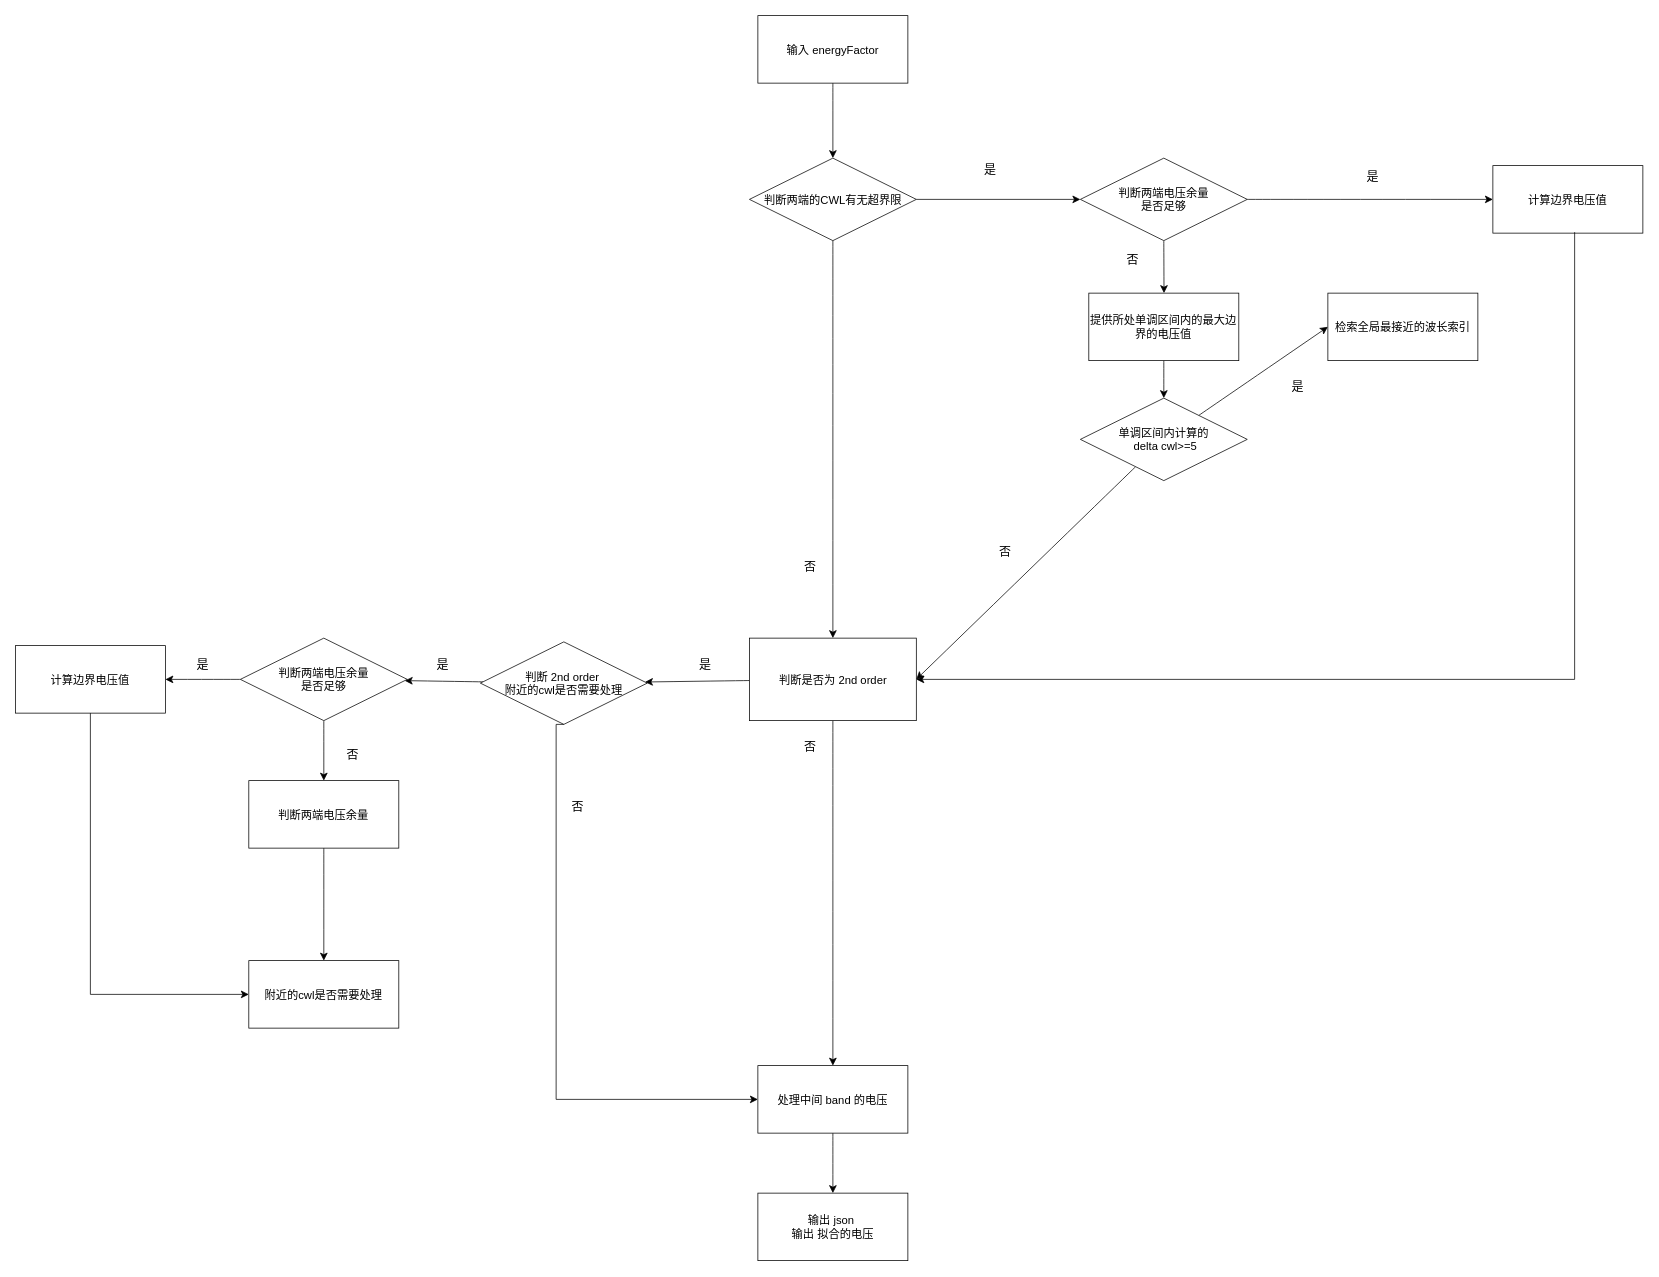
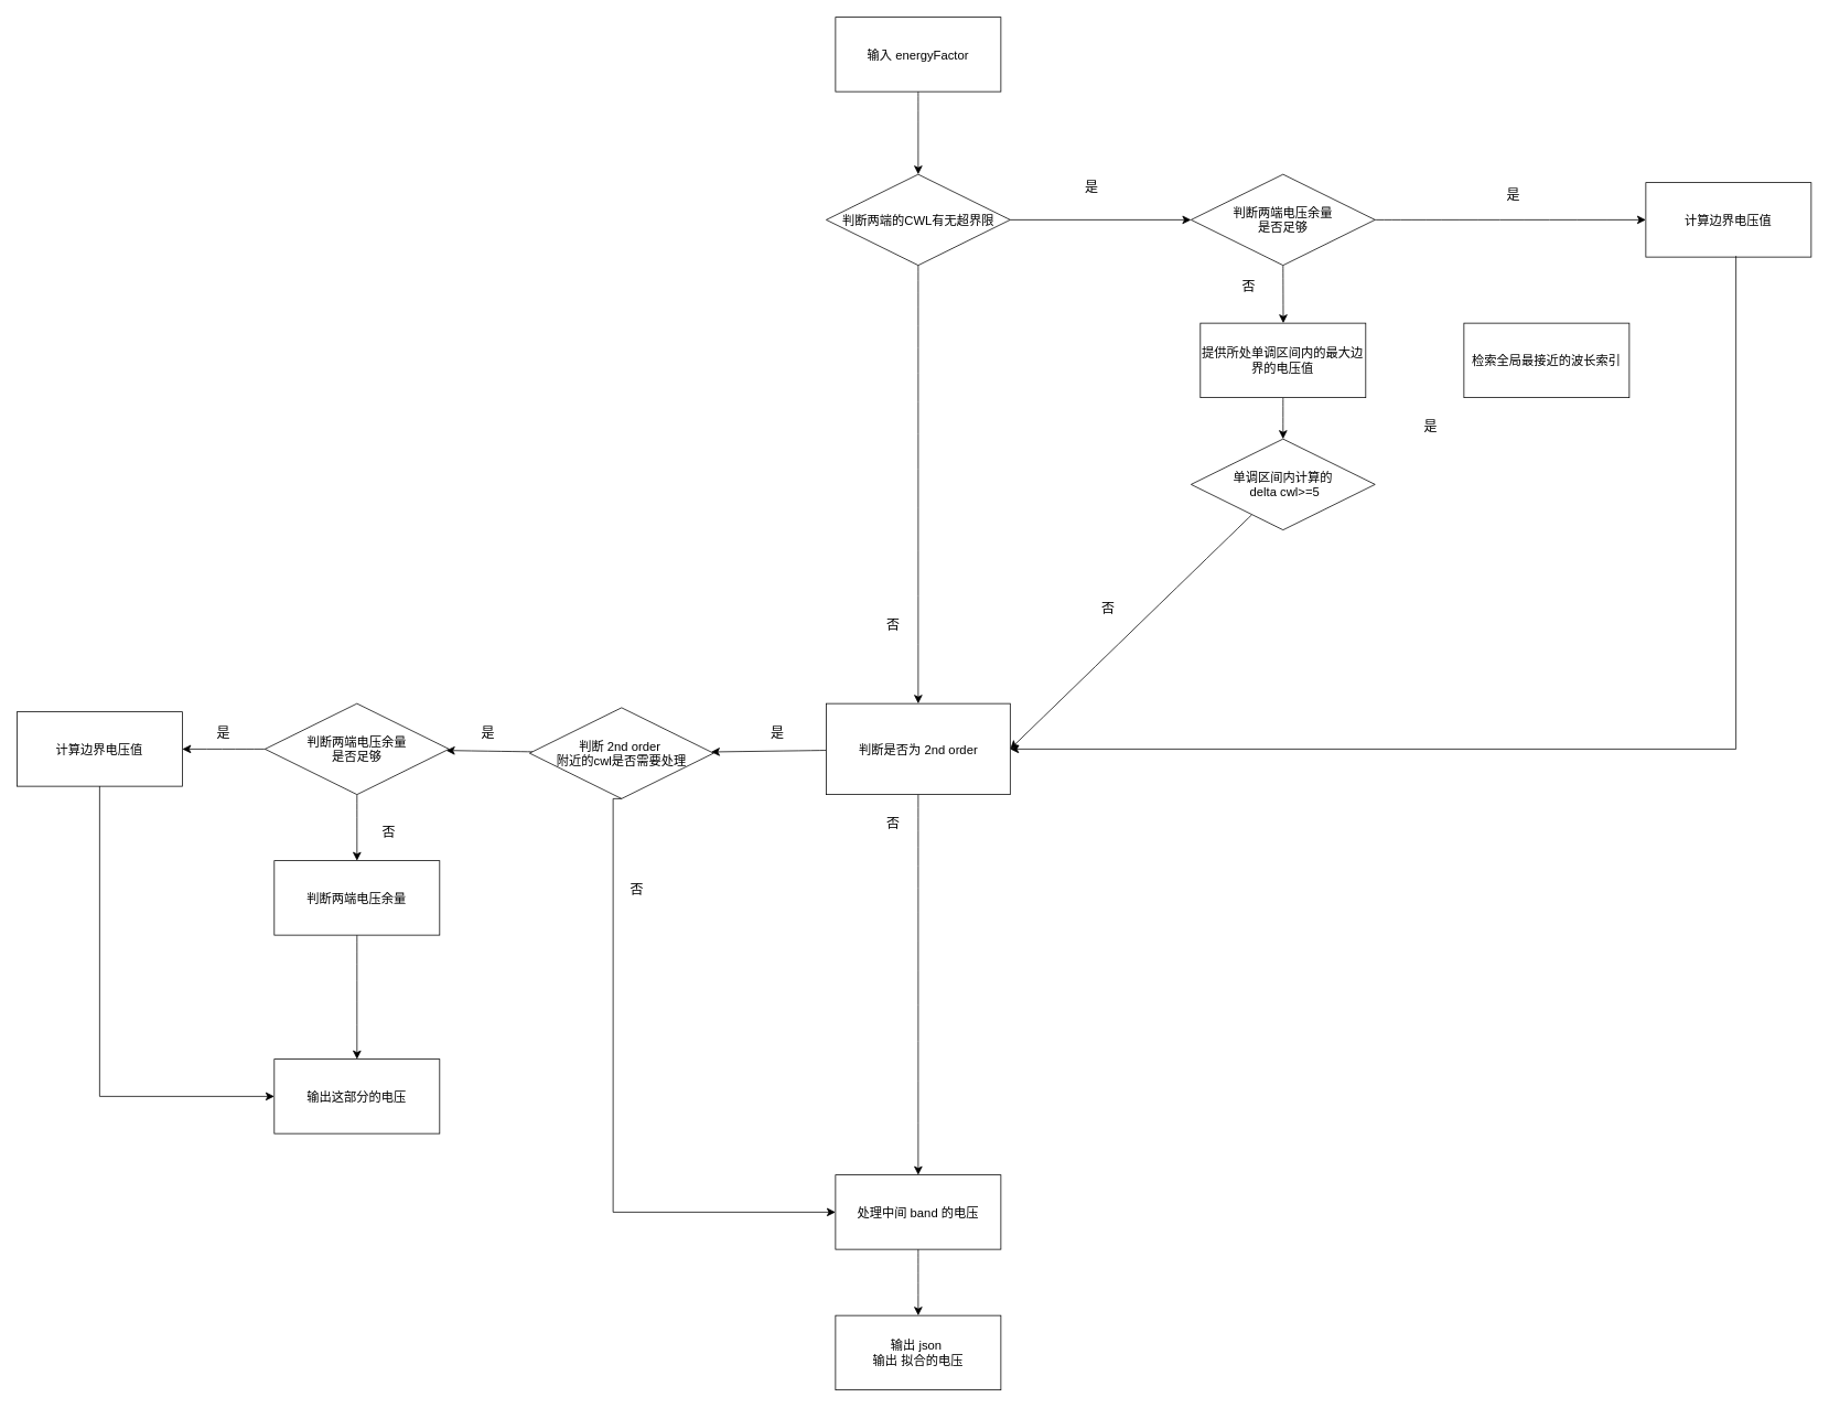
  <mxCell id="0" />
  <mxCell id="1" parent="0" />
  <mxCell id="2" value="" style="edgeStyle=none;curved=1;rounded=0;orthogonalLoop=1;jettySize=auto;html=1;fontSize=12;startSize=8;endSize=8;" parent="1" source="3" target="5" edge="1"><mxGeometry relative="1" as="geometry" /></mxCell>
  <mxCell id="3" value="输入 energyFactor" style="rounded=0;whiteSpace=wrap;html=1;fontSize=15;" parent="1" vertex="1"><mxGeometry x="1010" y="20" width="200" height="90" as="geometry" /></mxCell>
  <mxCell id="4" value="" style="edgeStyle=none;curved=1;rounded=0;orthogonalLoop=1;jettySize=auto;html=1;fontSize=12;startSize=8;endSize=8;" parent="1" source="5" target="8" edge="1"><mxGeometry relative="1" as="geometry" /></mxCell>
  <mxCell id="5" value="判断两端的CWL有无超界限" style="rhombus;whiteSpace=wrap;html=1;fontSize=15;" parent="1" vertex="1"><mxGeometry x="998.75" y="210" width="222.5" height="110" as="geometry" /></mxCell>
  <mxCell id="6" value="" style="edgeStyle=none;curved=1;rounded=0;orthogonalLoop=1;jettySize=auto;html=1;fontSize=12;startSize=8;endSize=8;" parent="1" source="8" target="14" edge="1"><mxGeometry relative="1" as="geometry" /></mxCell>
  <mxCell id="7" value="" style="edgeStyle=none;curved=1;rounded=0;orthogonalLoop=1;jettySize=auto;html=1;fontSize=12;startSize=8;endSize=8;" parent="1" source="8" target="12" edge="1"><mxGeometry relative="1" as="geometry" /></mxCell>
  <mxCell id="8" value="判断是否为 2nd order" style="whiteSpace=wrap;html=1;fontSize=15;rounded=0;" parent="1" vertex="1"><mxGeometry x="998.75" y="850" width="222.5" height="110" as="geometry" /></mxCell>
  <mxCell id="9" value="是" style="text;html=1;align=center;verticalAlign=middle;whiteSpace=wrap;rounded=0;fontSize=16;" parent="1" vertex="1"><mxGeometry x="1290" y="210" width="60" height="30" as="geometry" /></mxCell>
  <mxCell id="10" value="否" style="text;html=1;align=center;verticalAlign=middle;whiteSpace=wrap;rounded=0;fontSize=16;" parent="1" vertex="1"><mxGeometry x="1050" y="740" width="60" height="30" as="geometry" /></mxCell>
  <mxCell id="11" value="" style="edgeStyle=none;curved=1;rounded=0;orthogonalLoop=1;jettySize=auto;html=1;fontSize=12;startSize=8;endSize=8;" parent="1" source="12" target="25" edge="1"><mxGeometry relative="1" as="geometry" /></mxCell>
  <mxCell id="12" value="处理中间 band 的电压" style="rounded=0;whiteSpace=wrap;html=1;fontSize=15;" parent="1" vertex="1"><mxGeometry x="1010" y="1420" width="200" height="90" as="geometry" /></mxCell>
  <mxCell id="13" value="" style="edgeStyle=none;curved=1;rounded=0;orthogonalLoop=1;jettySize=auto;html=1;fontSize=12;startSize=8;endSize=8;" parent="1" source="14" target="29" edge="1"><mxGeometry relative="1" as="geometry" /></mxCell>
  <mxCell id="14" value="判断 2nd order&amp;nbsp;&lt;br&gt;附近的cwl是否需要处理" style="rhombus;whiteSpace=wrap;html=1;fontSize=15;" parent="1" vertex="1"><mxGeometry x="640" y="855" width="222.5" height="110" as="geometry" /></mxCell>
  <mxCell id="15" value="是" style="text;html=1;align=center;verticalAlign=middle;whiteSpace=wrap;rounded=0;fontSize=16;" parent="1" vertex="1"><mxGeometry x="910" y="870" width="60" height="30" as="geometry" /></mxCell>
  <mxCell id="16" style="edgeStyle=none;curved=1;rounded=0;orthogonalLoop=1;jettySize=auto;html=1;exitX=0.5;exitY=1;exitDx=0;exitDy=0;fontSize=12;startSize=8;endSize=8;" parent="1" source="18" edge="1"><mxGeometry relative="1" as="geometry"><mxPoint x="1551.519" y="390" as="targetPoint" /></mxGeometry></mxCell>
  <mxCell id="17" value="" style="edgeStyle=none;curved=1;rounded=0;orthogonalLoop=1;jettySize=auto;html=1;fontSize=12;startSize=8;endSize=8;" parent="1" source="18" target="23" edge="1"><mxGeometry relative="1" as="geometry" /></mxCell>
  <mxCell id="18" value="判断两端电压余量&lt;br&gt;是否足够" style="rhombus;whiteSpace=wrap;html=1;fontSize=15;" parent="1" vertex="1"><mxGeometry x="1440" y="210" width="222.5" height="110" as="geometry" /></mxCell>
  <mxCell id="19" value="" style="endArrow=classic;html=1;rounded=0;fontSize=12;startSize=8;endSize=8;exitX=1;exitY=0.5;exitDx=0;exitDy=0;" parent="1" source="5" target="18" edge="1"><mxGeometry width="50" height="50" relative="1" as="geometry"><mxPoint x="1510" y="760" as="sourcePoint" /><mxPoint x="1560" y="710" as="targetPoint" /></mxGeometry></mxCell>
  <mxCell id="20" value="" style="edgeStyle=none;curved=1;rounded=0;orthogonalLoop=1;jettySize=auto;html=1;fontSize=12;startSize=8;endSize=8;" edge="1" parent="1" source="21" target="43"><mxGeometry relative="1" as="geometry" /></mxCell>
  <mxCell id="21" value="提供所处单调区间内的最大边界的电压值" style="rounded=0;whiteSpace=wrap;html=1;fontSize=15;" parent="1" vertex="1"><mxGeometry x="1451.25" y="390" width="200" height="90" as="geometry" /></mxCell>
  <mxCell id="22" value="否" style="text;html=1;align=center;verticalAlign=middle;whiteSpace=wrap;rounded=0;fontSize=16;" parent="1" vertex="1"><mxGeometry x="1480" y="330" width="60" height="30" as="geometry" /></mxCell>
  <mxCell id="23" value="计算边界电压值" style="rounded=0;whiteSpace=wrap;html=1;fontSize=15;" parent="1" vertex="1"><mxGeometry x="1990" y="220" width="200" height="90" as="geometry" /></mxCell>
  <mxCell id="24" value="" style="edgeStyle=elbowEdgeStyle;elbow=vertical;endArrow=classic;html=1;curved=0;rounded=0;endSize=8;startSize=8;fontSize=12;exitX=0.545;exitY=0.986;exitDx=0;exitDy=0;exitPerimeter=0;entryX=1;entryY=0.5;entryDx=0;entryDy=0;" parent="1" source="23" target="8" edge="1"><mxGeometry width="50" height="50" relative="1" as="geometry"><mxPoint x="1606" y="842" as="sourcePoint" /><mxPoint x="1231" y="915" as="targetPoint" /><Array as="points"><mxPoint x="1580" y="905" /></Array></mxGeometry></mxCell>
  <mxCell id="25" value="输出 json&amp;nbsp;&lt;br&gt;输出 拟合的电压" style="rounded=0;whiteSpace=wrap;html=1;fontSize=15;" parent="1" vertex="1"><mxGeometry x="1010" y="1590" width="200" height="90" as="geometry" /></mxCell>
  <mxCell id="26" value="否" style="text;html=1;align=center;verticalAlign=middle;whiteSpace=wrap;rounded=0;fontSize=16;" parent="1" vertex="1"><mxGeometry x="1050" y="980" width="60" height="30" as="geometry" /></mxCell>
  <mxCell id="27" value="" style="edgeStyle=none;curved=1;rounded=0;orthogonalLoop=1;jettySize=auto;html=1;fontSize=12;startSize=8;endSize=8;" parent="1" source="29" target="33" edge="1"><mxGeometry relative="1" as="geometry" /></mxCell>
  <mxCell id="28" value="" style="edgeStyle=none;curved=1;rounded=0;orthogonalLoop=1;jettySize=auto;html=1;fontSize=12;startSize=8;endSize=8;" parent="1" source="29" target="35" edge="1"><mxGeometry relative="1" as="geometry" /></mxCell>
  <mxCell id="29" value="判断两端电压余量&lt;br style=&quot;border-color: var(--border-color);&quot;&gt;是否足够" style="rhombus;whiteSpace=wrap;html=1;fontSize=15;" parent="1" vertex="1"><mxGeometry x="320" y="850" width="222.5" height="110" as="geometry" /></mxCell>
  <mxCell id="30" value="是" style="text;html=1;align=center;verticalAlign=middle;whiteSpace=wrap;rounded=0;fontSize=16;" parent="1" vertex="1"><mxGeometry x="560" y="870" width="60" height="30" as="geometry" /></mxCell>
- <mxCell id="31" value="附近的cwl是否需要处理" style="rounded=0;whiteSpace=wrap;html=1;fontSize=15;" parent="1" vertex="1"><mxGeometry x="331.25" y="1280" width="200" height="90" as="geometry" /></mxCell>
+ <mxCell id="31" value="输出这部分的电压" style="rounded=0;whiteSpace=wrap;html=1;fontSize=15;" parent="1" vertex="1"><mxGeometry x="331.25" y="1280" width="200" height="90" as="geometry" /></mxCell>
  <mxCell id="32" value="是" style="text;html=1;align=center;verticalAlign=middle;whiteSpace=wrap;rounded=0;fontSize=16;" parent="1" vertex="1"><mxGeometry x="1800" y="220" width="60" height="30" as="geometry" /></mxCell>
  <mxCell id="33" value="计算边界电压值" style="rounded=0;whiteSpace=wrap;html=1;fontSize=15;" parent="1" vertex="1"><mxGeometry x="20" y="860" width="200" height="90" as="geometry" /></mxCell>
  <mxCell id="34" value="" style="edgeStyle=none;curved=1;rounded=0;orthogonalLoop=1;jettySize=auto;html=1;fontSize=12;startSize=8;endSize=8;" parent="1" source="35" target="31" edge="1"><mxGeometry relative="1" as="geometry" /></mxCell>
  <mxCell id="35" value="判断两端电压余量" style="rounded=0;whiteSpace=wrap;html=1;fontSize=15;" parent="1" vertex="1"><mxGeometry x="331.25" y="1040" width="200" height="90" as="geometry" /></mxCell>
  <mxCell id="36" value="" style="edgeStyle=elbowEdgeStyle;elbow=horizontal;endArrow=classic;html=1;curved=0;rounded=0;endSize=8;startSize=8;fontSize=12;exitX=0.5;exitY=1;exitDx=0;exitDy=0;entryX=0;entryY=0.5;entryDx=0;entryDy=0;" parent="1" source="14" target="12" edge="1"><mxGeometry width="50" height="50" relative="1" as="geometry"><mxPoint x="820" y="1060" as="sourcePoint" /><mxPoint x="870" y="1010" as="targetPoint" /><Array as="points"><mxPoint x="741" y="1020" /></Array></mxGeometry></mxCell>
  <mxCell id="37" value="否" style="text;html=1;align=center;verticalAlign=middle;whiteSpace=wrap;rounded=0;fontSize=16;" parent="1" vertex="1"><mxGeometry x="740" y="1060" width="60" height="30" as="geometry" /></mxCell>
  <mxCell id="38" value="" style="edgeStyle=elbowEdgeStyle;elbow=horizontal;endArrow=classic;html=1;curved=0;rounded=0;endSize=8;startSize=8;fontSize=12;exitX=0.5;exitY=1;exitDx=0;exitDy=0;entryX=0;entryY=0.5;entryDx=0;entryDy=0;" parent="1" source="33" target="31" edge="1"><mxGeometry width="50" height="50" relative="1" as="geometry"><mxPoint x="120" y="1090" as="sourcePoint" /><mxPoint x="331.25" y="1225" as="targetPoint" /><Array as="points"><mxPoint x="120" y="1190" /></Array></mxGeometry></mxCell>
  <mxCell id="39" value="是" style="text;html=1;align=center;verticalAlign=middle;whiteSpace=wrap;rounded=0;fontSize=16;" parent="1" vertex="1"><mxGeometry x="240" y="870" width="60" height="30" as="geometry" /></mxCell>
  <mxCell id="40" value="否" style="text;html=1;align=center;verticalAlign=middle;whiteSpace=wrap;rounded=0;fontSize=16;" parent="1" vertex="1"><mxGeometry x="440" y="990" width="60" height="30" as="geometry" /></mxCell>
- <mxCell id="41" style="edgeStyle=none;curved=1;rounded=0;orthogonalLoop=1;jettySize=auto;html=1;entryX=0;entryY=0.5;entryDx=0;entryDy=0;fontSize=12;startSize=8;endSize=8;" edge="1" parent="1" source="43" target="44"><mxGeometry relative="1" as="geometry" /></mxCell>
  <mxCell id="42" style="edgeStyle=none;curved=1;rounded=0;orthogonalLoop=1;jettySize=auto;html=1;entryX=1;entryY=0.5;entryDx=0;entryDy=0;fontSize=12;startSize=8;endSize=8;" edge="1" parent="1" source="43" target="8"><mxGeometry relative="1" as="geometry" /></mxCell>
  <mxCell id="43" value="单调区间内计算的&lt;br&gt;&amp;nbsp;delta cwl&amp;gt;=5" style="rhombus;whiteSpace=wrap;html=1;fontSize=15;" vertex="1" parent="1"><mxGeometry x="1440" y="530" width="222.5" height="110" as="geometry" /></mxCell>
  <mxCell id="44" value="检索全局最接近的波长索引" style="rounded=0;whiteSpace=wrap;html=1;fontSize=15;" vertex="1" parent="1"><mxGeometry x="1770" y="390" width="200" height="90" as="geometry" /></mxCell>
  <mxCell id="45" value="是" style="text;html=1;align=center;verticalAlign=middle;whiteSpace=wrap;rounded=0;fontSize=16;" vertex="1" parent="1"><mxGeometry x="1700" y="500" width="60" height="30" as="geometry" /></mxCell>
  <mxCell id="46" value="否" style="text;html=1;align=center;verticalAlign=middle;whiteSpace=wrap;rounded=0;fontSize=16;" vertex="1" parent="1"><mxGeometry x="1310" y="720" width="60" height="30" as="geometry" /></mxCell>
